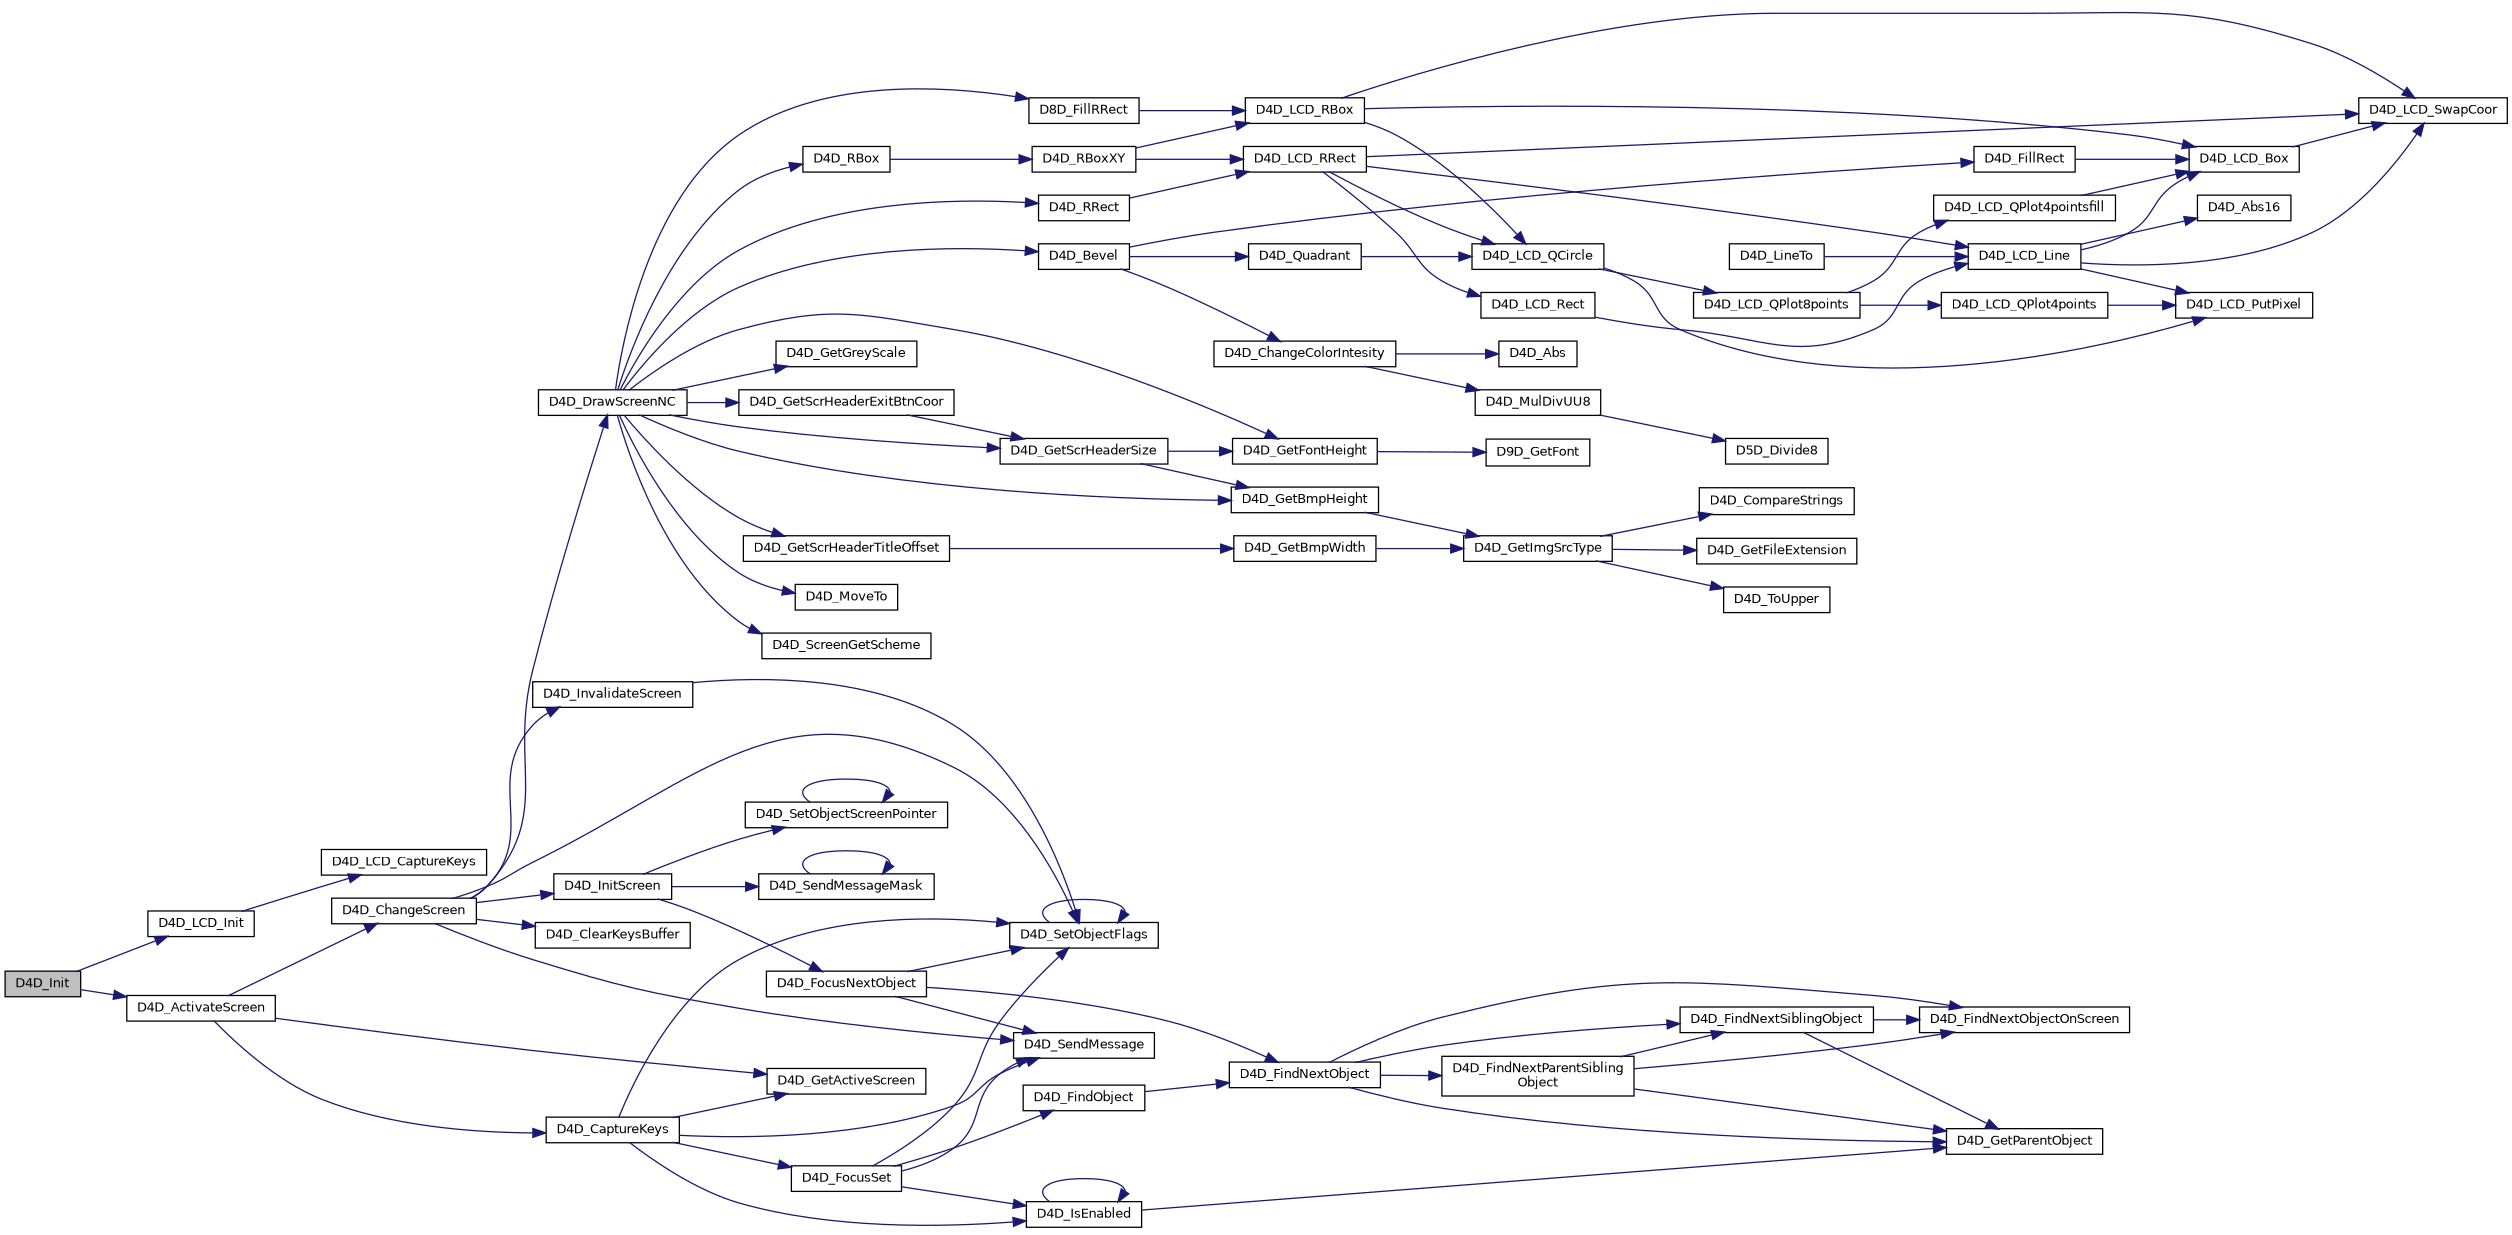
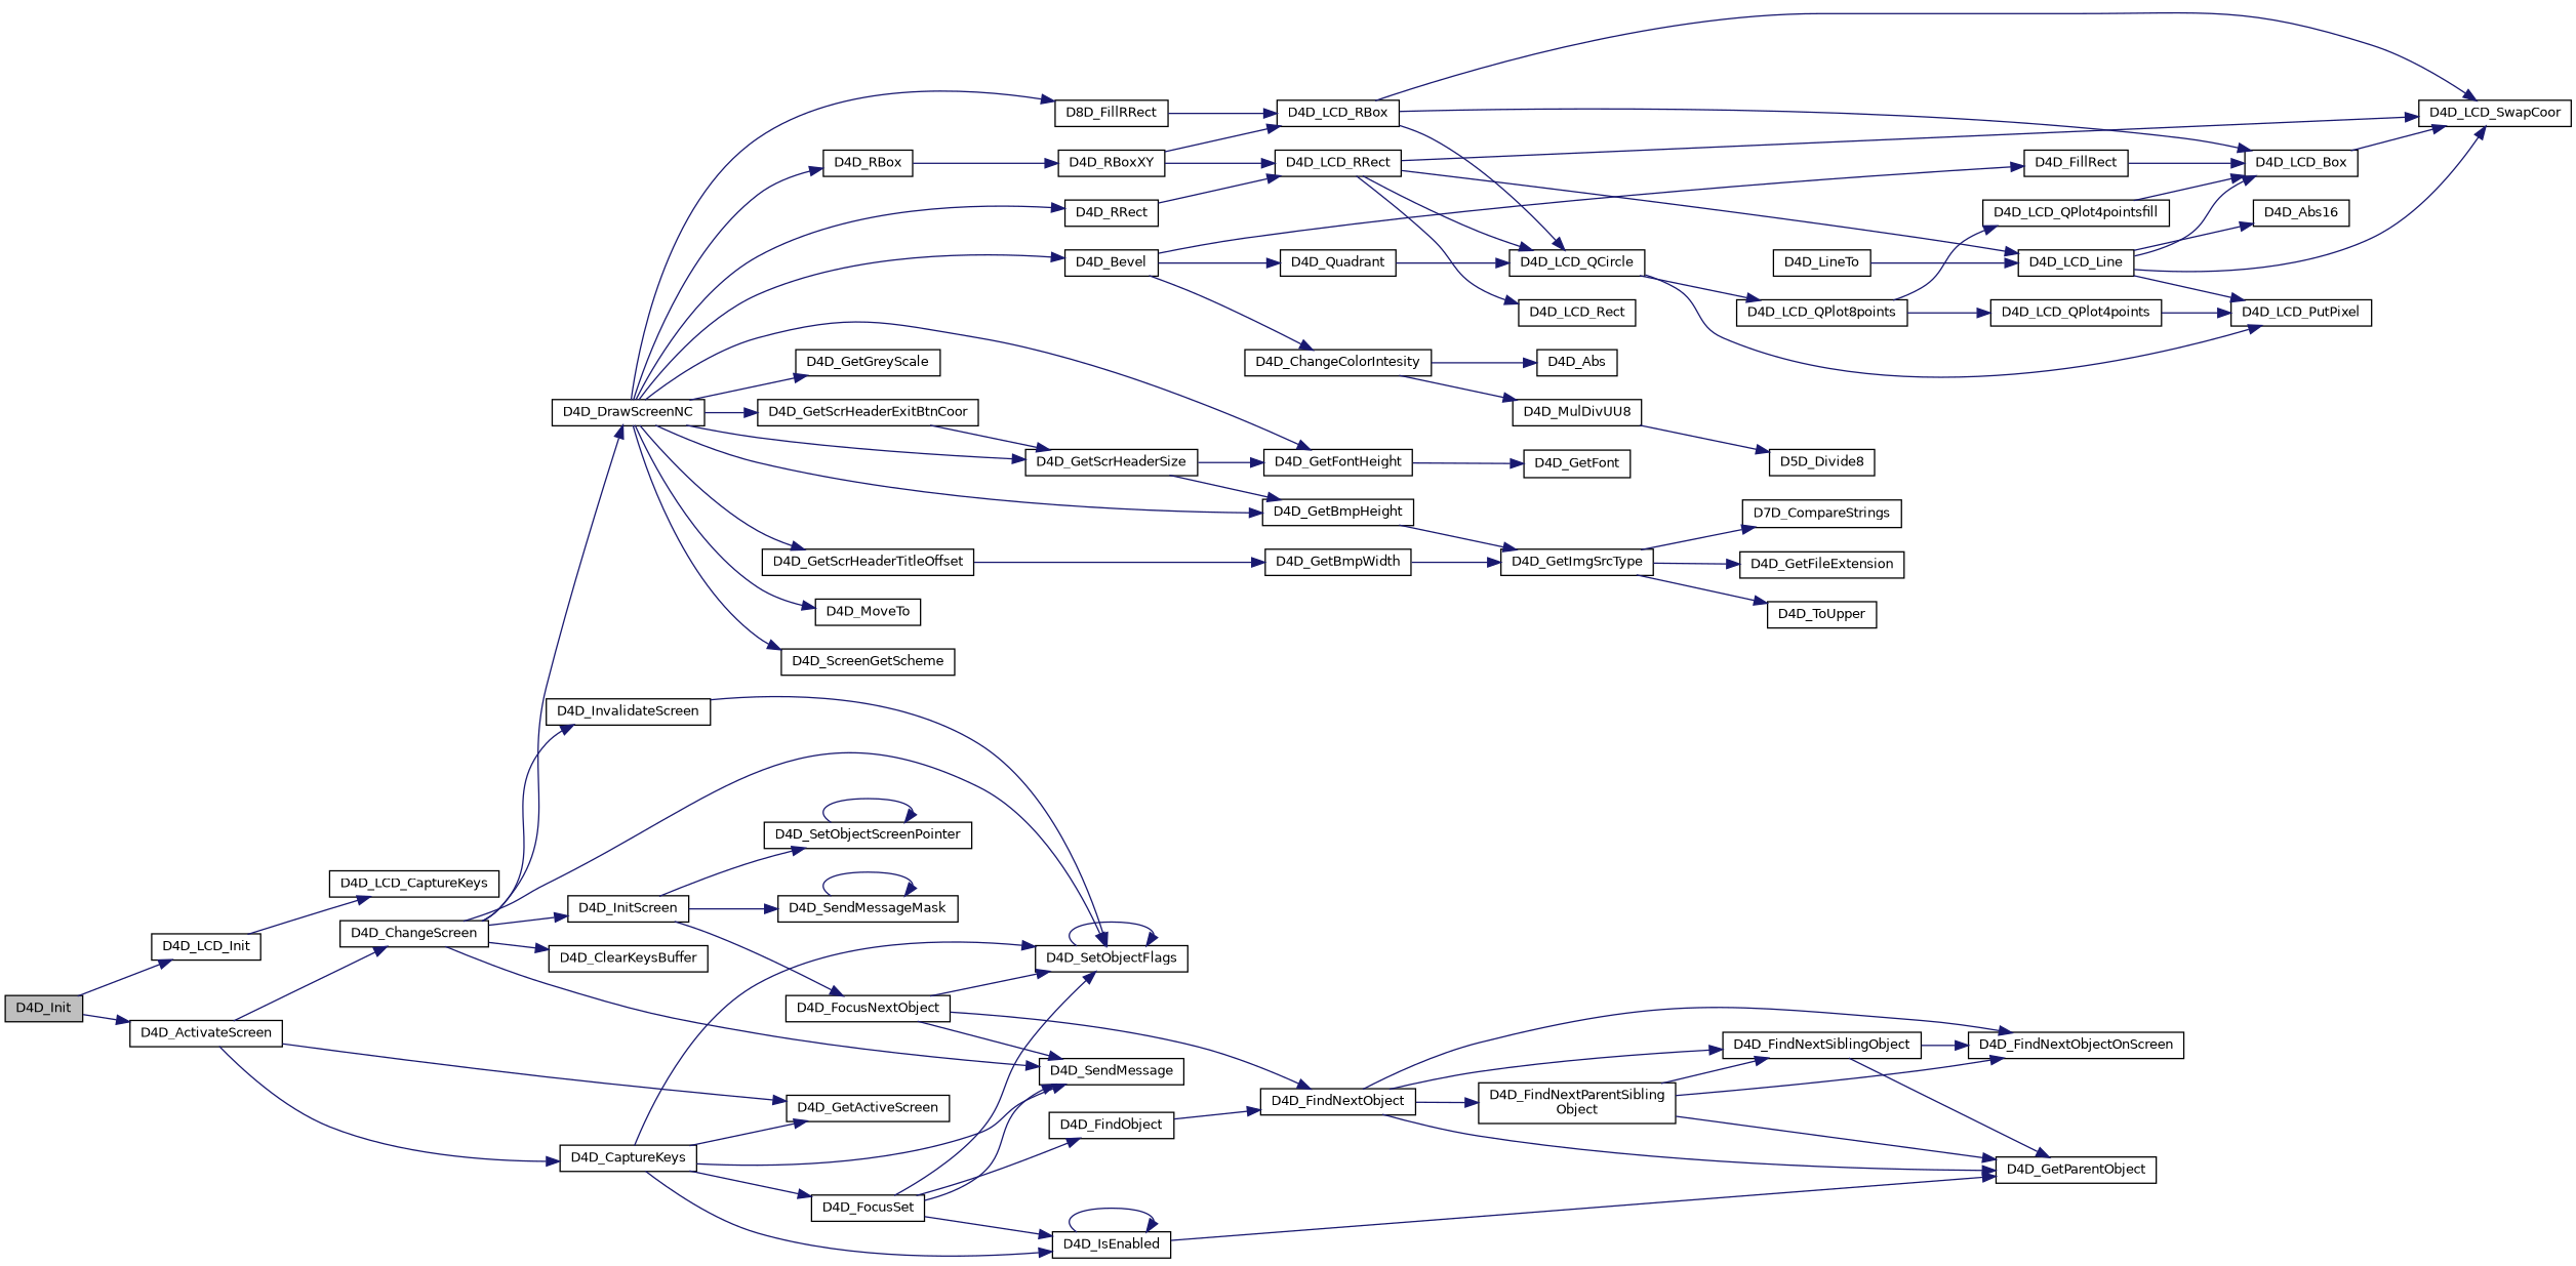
  digraph {
    rankdir=LR
    node [color=black fillcolor=white fontname=Helvetica fontsize=10 shape=record style=filled]
    edge [color=midnightblue fontname=Helvetica fontsize=10 labelfontname=Helvetica labelfontsize=10 style=solid]
    n1 [fillcolor=grey75 fontcolor=black height=0.2 label=D4D_Init width=0.4]
    n2 [height=0.2 label=D4D_LCD_Init width=0.4]
    n3 [height=0.2 label=D4D_ActivateScreen width=0.4]
    n4 [height=0.2 label=D4D_LCD_CaptureKeys width=0.4]
    n5 [height=0.2 label=D4D_ClearKeysBuffer width=0.4]
    n6 [height=0.2 label=D4D_CaptureKeys width=0.4]
    n7 [height=0.2 label=D4D_GetActiveScreen width=0.4]
    n8 [height=0.2 label=D4D_ChangeScreen width=0.4]
    n9 [height=0.2 label=D4D_SetObjectFlags width=0.4]
    n10 [height=0.2 label=D4D_SendMessage width=0.4]
    n11 [height=0.2 label=D4D_IsEnabled width=0.4]
    n12 [height=0.2 label=D4D_FocusSet width=0.4]
    n13 [height=0.2 label=D4D_DrawScreenNC width=0.4]
    n14 [height=0.2 label=D4D_InvalidateScreen width=0.4]
    n15 [height=0.2 label=D4D_InitScreen width=0.4]
    n16 [height=0.2 label=D4D_GetParentObject width=0.4]
    n17 [height=0.2 label=D4D_FindObject width=0.4]
    n18 [height=0.2 label=D4D_FindNextObject width=0.4]
    n19 [height=0.2 label=D4D_FindNextObjectOnScreen width=0.4]
    n20 [height=0.2 label=D4D_FindNextSiblingObject width=0.4]
    n21 [height=0.2 label="D4D_FindNextParentSibling\lObject" width=0.4]
    n22 [height=0.2 label=D4D_ScreenGetScheme width=0.4]
    n23 [height=0.2 label=D8D_FillRRect width=0.4]
    n24 [height=0.2 label=D4D_Bevel width=0.4]
    n25 [height=0.2 label=D4D_RRect width=0.4]
    n26 [height=0.2 label=D4D_GetGreyScale width=0.4]
    n27 [height=0.2 label=D4D_GetScrHeaderSize width=0.4]
    n28 [height=0.2 label=D4D_GetFontHeight width=0.4]
    n29 [height=0.2 label=D4D_GetBmpHeight width=0.4]
    n30 [height=0.2 label=D4D_GetScrHeaderTitleOffset width=0.4]
    n31 [height=0.2 label=D4D_GetScrHeaderExitBtnCoor width=0.4]
    n32 [height=0.2 label=D4D_RBox width=0.4]
    n33 [height=0.2 label=D4D_MoveTo width=0.4]
    n34 [height=0.2 label=D4D_SetObjectScreenPointer width=0.4]
    n35 [height=0.2 label=D4D_SendMessageMask width=0.4]
    n36 [height=0.2 label=D4D_FocusNextObject width=0.4]
    n37 [height=0.2 label=D4D_LCD_RBox width=0.4]
    n38 [height=0.2 label=D4D_ChangeColorIntesity width=0.4]
    n39 [height=0.2 label=D4D_Quadrant width=0.4]
    n40 [height=0.2 label=D4D_FillRect width=0.4]
    n41 [height=0.2 label=D4D_LCD_RRect width=0.4]
-   n42 [height=0.2 label=D9D_GetFont width=0.4]
+   n42 [height=0.2 label=D4D_GetFont width=0.4]
    n43 [height=0.2 label=D4D_GetImgSrcType width=0.4]
    n44 [height=0.2 label=D4D_GetBmpWidth width=0.4]
    n45 [height=0.2 label=D4D_RBoxXY width=0.4]
    n46 [height=0.2 label=D4D_LineTo width=0.4]
    n47 [height=0.2 label=D4D_LCD_Line width=0.4]
    n48 [height=0.2 label=D4D_LCD_SwapCoor width=0.4]
    n49 [height=0.2 label=D4D_LCD_Box width=0.4]
    n50 [height=0.2 label=D4D_LCD_QCircle width=0.4]
    n51 [height=0.2 label=D4D_LCD_PutPixel width=0.4]
    n52 [height=0.2 label=D4D_LCD_QPlot8points width=0.4]
    n53 [height=0.2 label=D4D_LCD_QPlot4pointsfill width=0.4]
    n54 [height=0.2 label=D4D_LCD_QPlot4points width=0.4]
    n55 [height=0.2 label=D4D_Abs width=0.4]
    n56 [height=0.2 label=D4D_MulDivUU8 width=0.4]
    n57 [height=0.2 label=D5D_Divide8 width=0.4]
    n58 [height=0.2 label=D4D_LCD_Rect width=0.4]
    n59 [height=0.2 label=D4D_Abs16 width=0.4]
    n60 [height=0.2 label=D4D_GetFileExtension width=0.4]
    n61 [height=0.2 label=D4D_ToUpper width=0.4]
-   n62 [height=0.2 label=D4D_CompareStrings width=0.4]
+   n62 [height=0.2 label=D7D_CompareStrings width=0.4]
    n1 -> n2
    n1 -> n3
    n2 -> n4
    n3 -> n6
    n3 -> n7
    n3 -> n8
    n6 -> n7
    n6 -> n9
    n6 -> n10
    n6 -> n11
    n6 -> n12
    n8 -> n5
    n8 -> n9
    n8 -> n10
    n8 -> n13
    n8 -> n14
    n8 -> n15
    n9 -> n9
    n11 -> n11
    n11 -> n16
    n12 -> n9
    n12 -> n10
    n12 -> n11
    n12 -> n17
    n13 -> n22
    n13 -> n23
    n13 -> n24
    n13 -> n25
    n13 -> n26
    n13 -> n27
    n13 -> n28
    n13 -> n29
    n13 -> n30
    n13 -> n31
    n13 -> n32
    n13 -> n33
    n14 -> n9
    n15 -> n34
    n15 -> n35
    n15 -> n36
    n17 -> n18
    n18 -> n16
    n18 -> n19
    n18 -> n20
    n18 -> n21
    n20 -> n16
    n20 -> n19
    n21 -> n16
    n21 -> n19
    n21 -> n20
    n23 -> n37
    n24 -> n38
    n24 -> n39
    n24 -> n40
    n25 -> n41
    n27 -> n28
    n27 -> n29
    n28 -> n42
    n29 -> n43
    n30 -> n44
    n31 -> n27
    n32 -> n45
    n34 -> n34
    n35 -> n35
    n36 -> n9
    n36 -> n10
    n36 -> n18
    n37 -> n48
    n37 -> n49
    n37 -> n50
    n38 -> n55
    n38 -> n56
    n39 -> n50
    n40 -> n49
    n41 -> n47
    n41 -> n48
    n41 -> n50
    n41 -> n58
    n43 -> n60
    n43 -> n61
    n43 -> n62
    n44 -> n43
    n45 -> n37
    n45 -> n41
    n46 -> n47
    n47 -> n48
    n47 -> n49
    n47 -> n51
    n47 -> n59
    n49 -> n48
    n50 -> n51
    n50 -> n52
    n52 -> n53
    n52 -> n54
    n53 -> n49
    n54 -> n51
    n56 -> n57
-   n58 -> n47
  }
